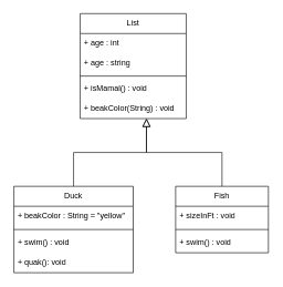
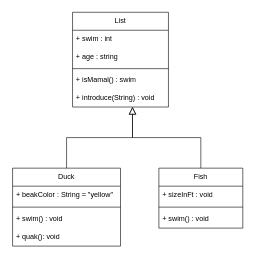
  <mxCell id="0" />
  <mxCell id="1" parent="0" />
  <mxCell id="2" value="" style="endArrow=block;endSize=10;endFill=0;shadow=0;strokeWidth=1;rounded=0;curved=0;edgeStyle=elbowEdgeStyle;elbow=vertical;exitX=0.5;exitY=0;exitDx=0;exitDy=0;" parent="1" source="10" edge="1"><mxGeometry width="160" relative="1" as="geometry"><mxPoint x="110" y="280" as="sourcePoint" /><mxPoint x="220" y="178" as="targetPoint" /></mxGeometry></mxCell>
  <mxCell id="3" value="" style="endArrow=block;endSize=10;endFill=0;shadow=0;strokeWidth=1;rounded=0;curved=0;edgeStyle=elbowEdgeStyle;elbow=vertical;exitX=0.5;exitY=0;exitDx=0;exitDy=0;" parent="1" source="15" edge="1"><mxGeometry width="160" relative="1" as="geometry"><mxPoint x="334" y="290" as="sourcePoint" /><mxPoint x="220" y="178" as="targetPoint" /></mxGeometry></mxCell>
  <mxCell id="4" value="List" style="swimlane;fontStyle=0;childLayout=stackLayout;horizontal=1;startSize=30;horizontalStack=0;resizeParent=1;resizeParentMax=0;resizeLast=0;collapsible=1;marginBottom=0;whiteSpace=wrap;html=1;" vertex="1" parent="1"><mxGeometry x="120" y="20" width="160" height="158" as="geometry" /></mxCell>
- <mxCell id="5" value="+ age : int" style="text;strokeColor=none;fillColor=none;align=left;verticalAlign=middle;spacingLeft=4;spacingRight=4;overflow=hidden;points=[[0,0.5],[1,0.5]];portConstraint=eastwest;rotatable=0;whiteSpace=wrap;html=1;" vertex="1" parent="4"><mxGeometry y="30" width="160" height="30" as="geometry" /></mxCell>
+ <mxCell id="5" value="+ swim : int" style="text;strokeColor=none;fillColor=none;align=left;verticalAlign=middle;spacingLeft=4;spacingRight=4;overflow=hidden;points=[[0,0.5],[1,0.5]];portConstraint=eastwest;rotatable=0;whiteSpace=wrap;html=1;" vertex="1" parent="4"><mxGeometry y="30" width="160" height="30" as="geometry" /></mxCell>
  <mxCell id="6" value="+ age : string" style="text;strokeColor=none;fillColor=none;align=left;verticalAlign=middle;spacingLeft=4;spacingRight=4;overflow=hidden;points=[[0,0.5],[1,0.5]];portConstraint=eastwest;rotatable=0;whiteSpace=wrap;html=1;" vertex="1" parent="4"><mxGeometry y="60" width="160" height="30" as="geometry" /></mxCell>
  <mxCell id="7" value="" style="line;html=1;strokeWidth=1;align=left;verticalAlign=middle;spacingTop=-1;spacingLeft=3;spacingRight=3;rotatable=0;labelPosition=right;points=[];portConstraint=eastwest;" vertex="1" parent="4"><mxGeometry y="90" width="160" height="8" as="geometry" /></mxCell>
- <mxCell id="8" value="+ isMamal() : void" style="text;strokeColor=none;fillColor=none;align=left;verticalAlign=middle;spacingLeft=4;spacingRight=4;overflow=hidden;points=[[0,0.5],[1,0.5]];portConstraint=eastwest;rotatable=0;whiteSpace=wrap;html=1;" vertex="1" parent="4"><mxGeometry y="98" width="160" height="30" as="geometry" /></mxCell>
- <mxCell id="9" value="+ beakColor(String) : void" style="text;strokeColor=none;fillColor=none;align=left;verticalAlign=middle;spacingLeft=4;spacingRight=4;overflow=hidden;points=[[0,0.5],[1,0.5]];portConstraint=eastwest;rotatable=0;whiteSpace=wrap;html=1;" vertex="1" parent="4"><mxGeometry y="128" width="160" height="30" as="geometry" /></mxCell>
+ <mxCell id="8" value="+ isMamal() : swim" style="text;strokeColor=none;fillColor=none;align=left;verticalAlign=middle;spacingLeft=4;spacingRight=4;overflow=hidden;points=[[0,0.5],[1,0.5]];portConstraint=eastwest;rotatable=0;whiteSpace=wrap;html=1;" vertex="1" parent="4"><mxGeometry y="98" width="160" height="30" as="geometry" /></mxCell>
+ <mxCell id="9" value="+ introduce(String) : void" style="text;strokeColor=none;fillColor=none;align=left;verticalAlign=middle;spacingLeft=4;spacingRight=4;overflow=hidden;points=[[0,0.5],[1,0.5]];portConstraint=eastwest;rotatable=0;whiteSpace=wrap;html=1;" vertex="1" parent="4"><mxGeometry y="128" width="160" height="30" as="geometry" /></mxCell>
  <mxCell id="10" value="Duck" style="swimlane;fontStyle=0;childLayout=stackLayout;horizontal=1;startSize=30;horizontalStack=0;resizeParent=1;resizeParentMax=0;resizeLast=0;collapsible=1;marginBottom=0;whiteSpace=wrap;html=1;" vertex="1" parent="1"><mxGeometry x="20" y="280" width="180" height="130" as="geometry" /></mxCell>
  <mxCell id="11" value="+ beakColor : String = &quot;yellow&quot;" style="text;strokeColor=none;fillColor=none;align=left;verticalAlign=middle;spacingLeft=4;spacingRight=4;overflow=hidden;points=[[0,0.5],[1,0.5]];portConstraint=eastwest;rotatable=0;whiteSpace=wrap;html=1;" vertex="1" parent="10"><mxGeometry y="30" width="180" height="30" as="geometry" /></mxCell>
  <mxCell id="12" value="" style="line;strokeWidth=1;html=1;" vertex="1" parent="10"><mxGeometry y="60" width="180" height="10" as="geometry" /></mxCell>
  <mxCell id="13" value="+ swim() : void" style="text;strokeColor=none;fillColor=none;align=left;verticalAlign=middle;spacingLeft=4;spacingRight=4;overflow=hidden;points=[[0,0.5],[1,0.5]];portConstraint=eastwest;rotatable=0;whiteSpace=wrap;html=1;" vertex="1" parent="10"><mxGeometry y="70" width="180" height="30" as="geometry" /></mxCell>
  <mxCell id="14" value="+ quak(): void" style="text;strokeColor=none;fillColor=none;align=left;verticalAlign=middle;spacingLeft=4;spacingRight=4;overflow=hidden;points=[[0,0.5],[1,0.5]];portConstraint=eastwest;rotatable=0;whiteSpace=wrap;html=1;" vertex="1" parent="10"><mxGeometry y="100" width="180" height="30" as="geometry" /></mxCell>
  <mxCell id="15" value="Fish" style="swimlane;fontStyle=0;childLayout=stackLayout;horizontal=1;startSize=30;horizontalStack=0;resizeParent=1;resizeParentMax=0;resizeLast=0;collapsible=1;marginBottom=0;whiteSpace=wrap;html=1;" vertex="1" parent="1"><mxGeometry x="264" y="280" width="140" height="100" as="geometry" /></mxCell>
  <mxCell id="16" value="+ sizeInFt : void" style="text;strokeColor=none;fillColor=none;align=left;verticalAlign=middle;spacingLeft=4;spacingRight=4;overflow=hidden;points=[[0,0.5],[1,0.5]];portConstraint=eastwest;rotatable=0;whiteSpace=wrap;html=1;" vertex="1" parent="15"><mxGeometry y="30" width="140" height="30" as="geometry" /></mxCell>
  <mxCell id="17" value="" style="line;strokeWidth=1;html=1;" vertex="1" parent="15"><mxGeometry y="60" width="140" height="10" as="geometry" /></mxCell>
  <mxCell id="18" value="+ swim() : void" style="text;strokeColor=none;fillColor=none;align=left;verticalAlign=middle;spacingLeft=4;spacingRight=4;overflow=hidden;points=[[0,0.5],[1,0.5]];portConstraint=eastwest;rotatable=0;whiteSpace=wrap;html=1;" vertex="1" parent="15"><mxGeometry y="70" width="140" height="30" as="geometry" /></mxCell>
